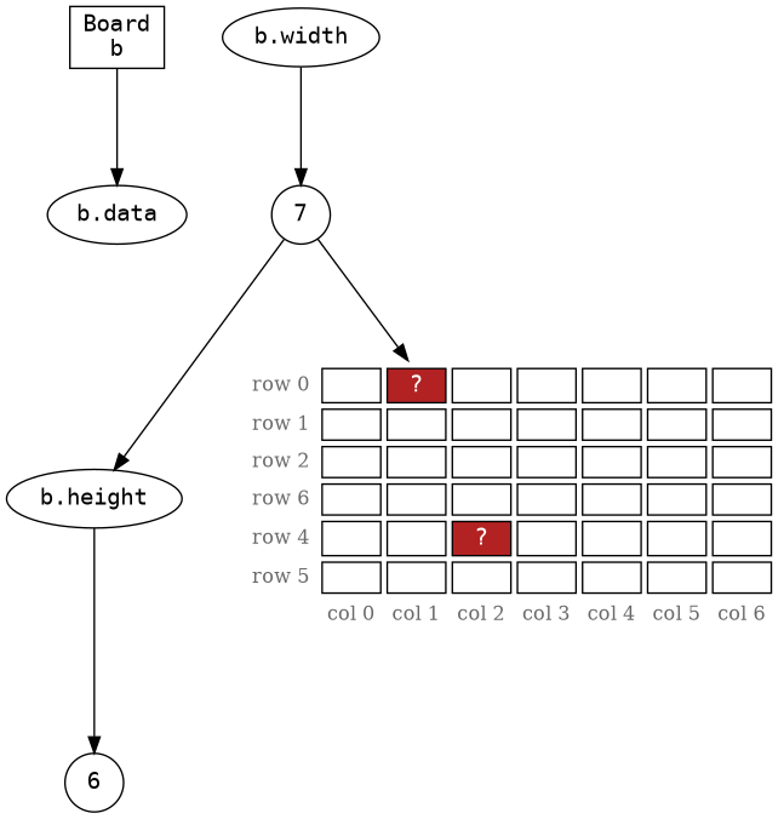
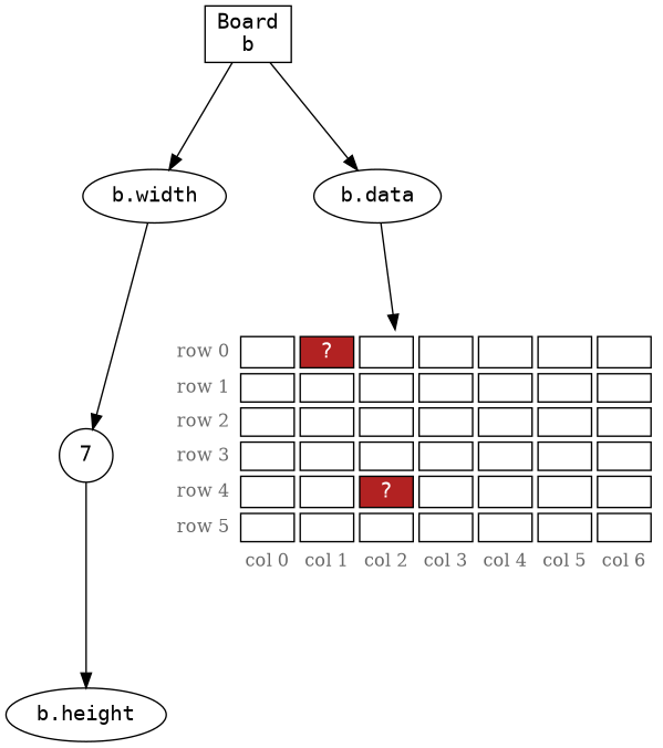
  digraph {
    nodesep=0.5
    rankdir=TB
    ranksep=1
    node [shape=oval]
    n1 [label=<<font face="monospace">Board<br/>b</font>> shape=box]
    n2 [label=<<font face="monospace">b.width</font>>]
    n3 [label=<<font face="monospace">b.data</font>>]
    n4 [label=<<font face="monospace">7</font>> shape=circle]
    n5 [label=<<font face="monospace">b.height</font>>]
-   n6 [label=<<font face="monospace">6</font>> shape=circle]
-   n7 [label=<     <table border="0" cellborder="1" cellspacing="4">         <tr>             <td port="r0" color="none"><font color="dimgrey" point-size="12">row 0</font></td>             <td></td>             <td bgcolor="firebrick"><font face="monospace" color="white">?</font></td>             <td></td>             <td></td>             <td></td>             <td></td>             <td></td>         </tr>         <tr>             <td color="none"><font color="dimgrey" point-size="12">row 1</font></td>             <td></td>             <td></td>             <td></td>             <td></td>             <td></td>             <td></td>             <td></td>         </tr>         <tr>             <td color="none"><font color="dimgrey" point-size="12">row 2</font></td>             <td></td>             <td></td>             <td></td>             <td></td>             <td></td>             <td></td>             <td></td>         </tr>         <tr>             <td color="none"><font color="dimgrey" point-size="12">row 6</font></td>             <td></td>             <td></td>             <td></td>             <td></td>             <td></td>             <td></td>             <td></td>         </tr>         <tr>             <td color="none"><font color="dimgrey" point-size="12">row 4</font></td>             <td></td>             <td></td>             <td bgcolor="firebrick"><font face="monospace" color="white">?</font></td>             <td></td>             <td></td>             <td></td>             <td></td>         </tr>         <tr>             <td color="none"><font color="dimgrey" point-size="12">row 5</font></td>             <td></td>             <td></td>             <td></td>             <td></td>             <td></td>             <td></td>             <td></td>         </tr>         <tr>             <td color="none"></td>             <td color="none"><font color="dimgrey" point-size="12">col 0</font></td>             <td color="none"><font color="dimgrey" point-size="12">col 1</font></td>             <td color="none"><font color="dimgrey" point-size="12">col 2</font></td>             <td color="none"><font color="dimgrey" point-size="12">col 3</font></td>             <td color="none"><font color="dimgrey" point-size="12">col 4</font></td>             <td color="none"><font color="dimgrey" point-size="12">col 5</font></td>             <td color="none"><font color="dimgrey" point-size="12">col 6</font></td>         </tr>     </table>> shape=plain]
+   n7 [label=<     <table border="0" cellborder="1" cellspacing="4">         <tr>             <td port="r0" color="none"><font color="dimgrey" point-size="12">row 0</font></td>             <td></td>             <td bgcolor="firebrick"><font face="monospace" color="white">?</font></td>             <td></td>             <td></td>             <td></td>             <td></td>             <td></td>         </tr>         <tr>             <td color="none"><font color="dimgrey" point-size="12">row 1</font></td>             <td></td>             <td></td>             <td></td>             <td></td>             <td></td>             <td></td>             <td></td>         </tr>         <tr>             <td color="none"><font color="dimgrey" point-size="12">row 2</font></td>             <td></td>             <td></td>             <td></td>             <td></td>             <td></td>             <td></td>             <td></td>         </tr>         <tr>             <td color="none"><font color="dimgrey" point-size="12">row 3</font></td>             <td></td>             <td></td>             <td></td>             <td></td>             <td></td>             <td></td>             <td></td>         </tr>         <tr>             <td color="none"><font color="dimgrey" point-size="12">row 4</font></td>             <td></td>             <td></td>             <td bgcolor="firebrick"><font face="monospace" color="white">?</font></td>             <td></td>             <td></td>             <td></td>             <td></td>         </tr>         <tr>             <td color="none"><font color="dimgrey" point-size="12">row 5</font></td>             <td></td>             <td></td>             <td></td>             <td></td>             <td></td>             <td></td>             <td></td>         </tr>         <tr>             <td color="none"></td>             <td color="none"><font color="dimgrey" point-size="12">col 0</font></td>             <td color="none"><font color="dimgrey" point-size="12">col 1</font></td>             <td color="none"><font color="dimgrey" point-size="12">col 2</font></td>             <td color="none"><font color="dimgrey" point-size="12">col 3</font></td>             <td color="none"><font color="dimgrey" point-size="12">col 4</font></td>             <td color="none"><font color="dimgrey" point-size="12">col 5</font></td>             <td color="none"><font color="dimgrey" point-size="12">col 6</font></td>         </tr>     </table>> shape=plain]
+   n1 -> n2
    n1 -> n3
    n2 -> n4
-   n4 -> n7
+   n3 -> n7
    n4 -> n5
-   n5 -> n6
  }
